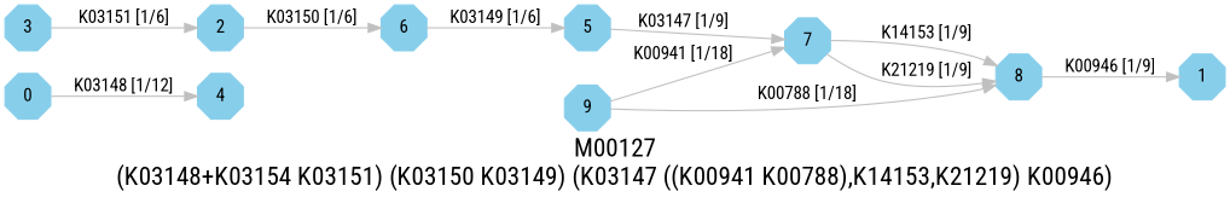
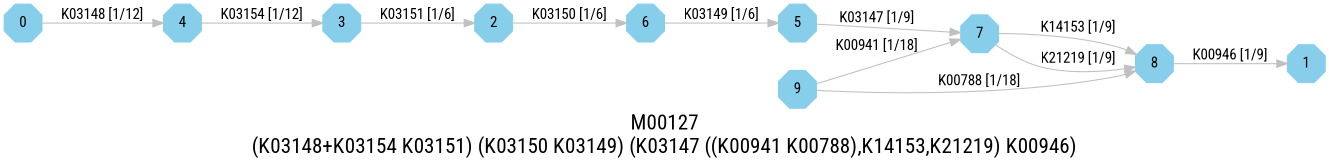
  digraph {
    fontname="Roboto Condensed"
    fontsize=20
    label="M00127\n(K03148+K03154 K03151) (K03150 K03149) (K03147 ((K00941 K00788),K14153,K21219) K00946)"
    rankdir=LR
    node [color=skyblue fontname="Roboto Condensed" shape=octagon style=filled]
    edge [color=grey fontname="Roboto Condensed"]
    0 [height=.3 width=.3]
    1 [height=.3 width=.3]
    2 [height=.3 width=.3]
    3 [height=.3 width=.3]
    4 [height=.3 width=.3]
    5 [height=.3 width=.3]
    6 [height=.3 width=.3]
    7 [height=.3 width=.3]
    8 [height=.3 width=.3]
    9 [height=.3 width=.3]
    subgraph sub_1 {
      0
      1
      2
      3
      4
      5
      6
      7
      8
      9
    }
    0 -> 4 [label="K03148 [1/12]"]
    2 -> 6 [label="K03150 [1/6]"]
    3 -> 2 [label="K03151 [1/6]"]
+   4 -> 3 [label="K03154 [1/12]"]
    5 -> 7 [label="K03147 [1/9]"]
    6 -> 5 [label="K03149 [1/6]"]
    7 -> 8 [label="K14153 [1/9]"]
    7 -> 8 [label="K21219 [1/9]"]
    8 -> 1 [label="K00946 [1/9]"]
    9 -> 7 [label="K00941 [1/18]"]
    9 -> 8 [label="K00788 [1/18]"]
  }
